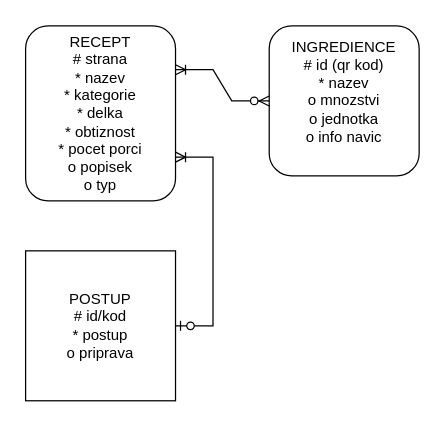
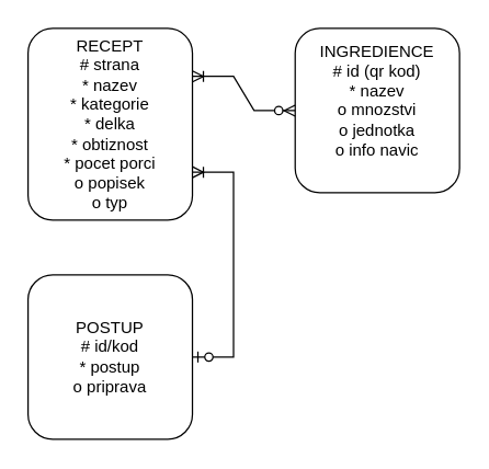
  <mxCell id="0" />
  <mxCell id="1" parent="0" />
  <mxCell id="2" value="&lt;div&gt;RECEPT&lt;/div&gt;&lt;div&gt;# strana&lt;/div&gt;&lt;div&gt;* nazev&lt;/div&gt;&lt;div&gt;* kategorie&lt;/div&gt;&lt;div&gt;* delka&lt;/div&gt;&lt;div&gt;* obtiznost&lt;/div&gt;&lt;div&gt;* pocet porci&lt;br&gt;&lt;/div&gt;&lt;div&gt;o popisek&lt;/div&gt;&lt;div&gt;o typ&lt;/div&gt;" style="rounded=1;whiteSpace=wrap;html=1;" vertex="1" parent="1"><mxGeometry x="20" y="20" width="120" height="140" as="geometry" /></mxCell>
  <mxCell id="3" value="&lt;div&gt;INGREDIENCE&lt;/div&gt;&lt;div&gt;# id (qr kod)&lt;br&gt;&lt;/div&gt;&lt;div&gt;* nazev&lt;/div&gt;&lt;div&gt;o mnozstvi&lt;/div&gt;&lt;div&gt;o jednotka&lt;br&gt;&lt;/div&gt;&lt;div&gt;o info navic&lt;br&gt;&lt;/div&gt;&lt;div&gt;&lt;br&gt;&lt;/div&gt;" style="rounded=1;whiteSpace=wrap;html=1;" vertex="1" parent="1"><mxGeometry x="215" y="20" width="120" height="120" as="geometry" /></mxCell>
- <mxCell id="4" value="&lt;div&gt;POSTUP&lt;/div&gt;&lt;div&gt;# id/kod&lt;/div&gt;&lt;div&gt;* postup&lt;/div&gt;&lt;div&gt;o priprava&lt;br&gt;&lt;/div&gt;" style="whiteSpace=wrap;html=1;rounded=0;" vertex="1" parent="1"><mxGeometry x="20" y="200" width="120" height="120" as="geometry" /></mxCell>
+ <mxCell id="4" value="&lt;div&gt;POSTUP&lt;/div&gt;&lt;div&gt;# id/kod&lt;/div&gt;&lt;div&gt;* postup&lt;/div&gt;&lt;div&gt;o priprava&lt;br&gt;&lt;/div&gt;" style="rounded=1;whiteSpace=wrap;html=1;" vertex="1" parent="1"><mxGeometry x="20" y="200" width="120" height="120" as="geometry" /></mxCell>
  <mxCell id="5" value="" style="edgeStyle=entityRelationEdgeStyle;fontSize=12;html=1;endArrow=ERoneToMany;startArrow=ERzeroToMany;rounded=0;entryX=1;entryY=0.25;entryDx=0;entryDy=0;exitX=0;exitY=0.5;exitDx=0;exitDy=0;" edge="1" parent="1" source="3" target="2"><mxGeometry width="100" height="100" relative="1" as="geometry"><mxPoint x="160" y="290" as="sourcePoint" /><mxPoint x="170" y="90" as="targetPoint" /></mxGeometry></mxCell>
  <mxCell id="6" value="" style="edgeStyle=entityRelationEdgeStyle;fontSize=12;html=1;endArrow=ERoneToMany;startArrow=ERzeroToOne;rounded=0;exitX=1;exitY=0.5;exitDx=0;exitDy=0;entryX=1;entryY=0.75;entryDx=0;entryDy=0;" edge="1" parent="1" source="4" target="2"><mxGeometry width="100" height="100" relative="1" as="geometry"><mxPoint x="170" y="275" as="sourcePoint" /><mxPoint x="170" y="140" as="targetPoint" /><Array as="points"><mxPoint x="140" y="205" /></Array></mxGeometry></mxCell>
